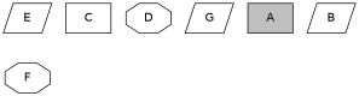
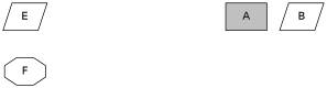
  graph {
    mindist=.1
    node [fillcolor=white fontname=Helvetica margin=0 shape=parallelogram style=filled]
    edge [style=invis]
    E
    F [shape=octagon]
-   C [shape=box]
-   D [shape=octagon]
-   G
    A [fillcolor=gray shape=box]
    B
    subgraph sub_1 {
      E
      F
    }
    E -- F
    F -- F
  }
